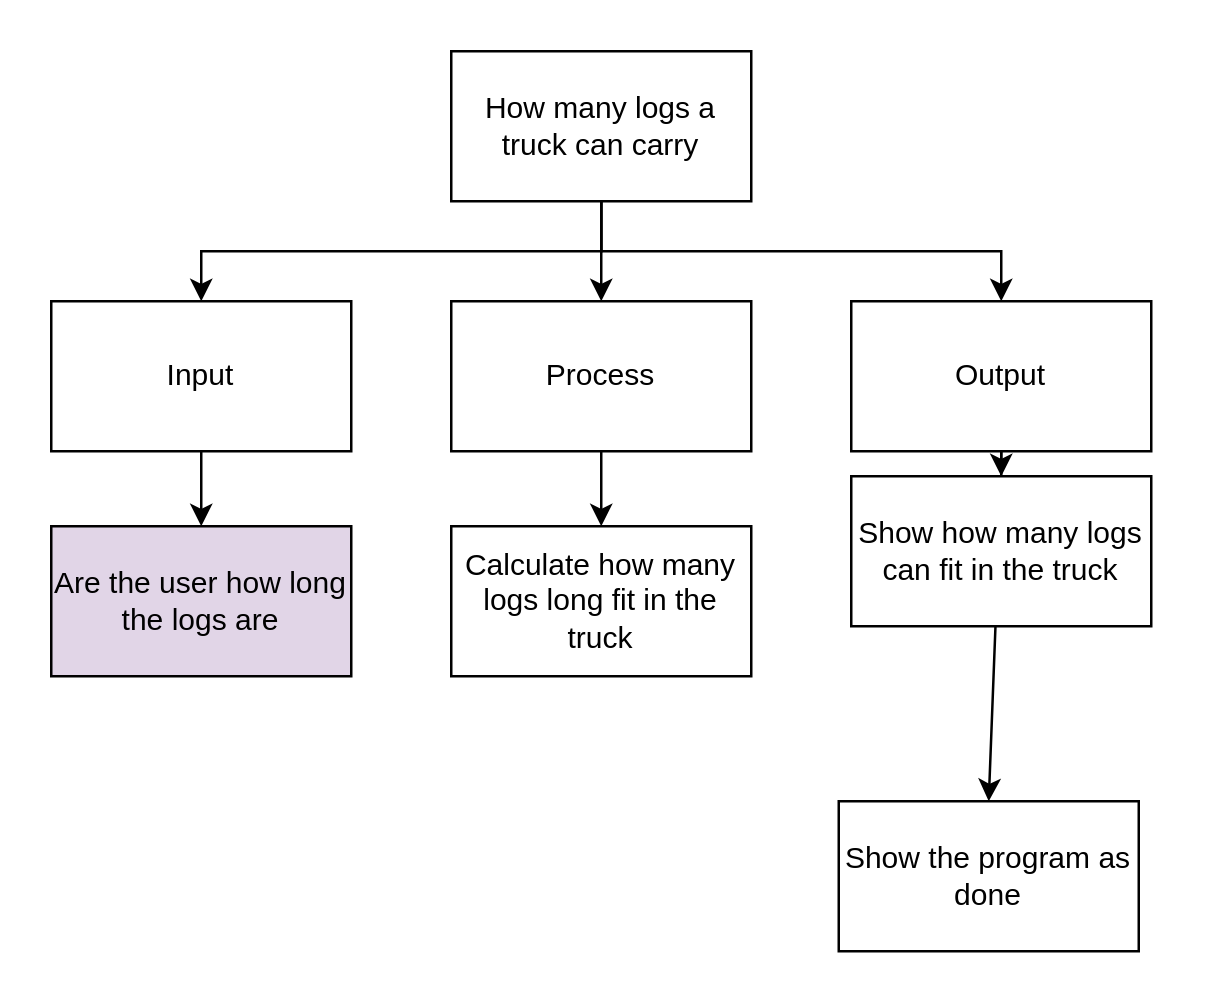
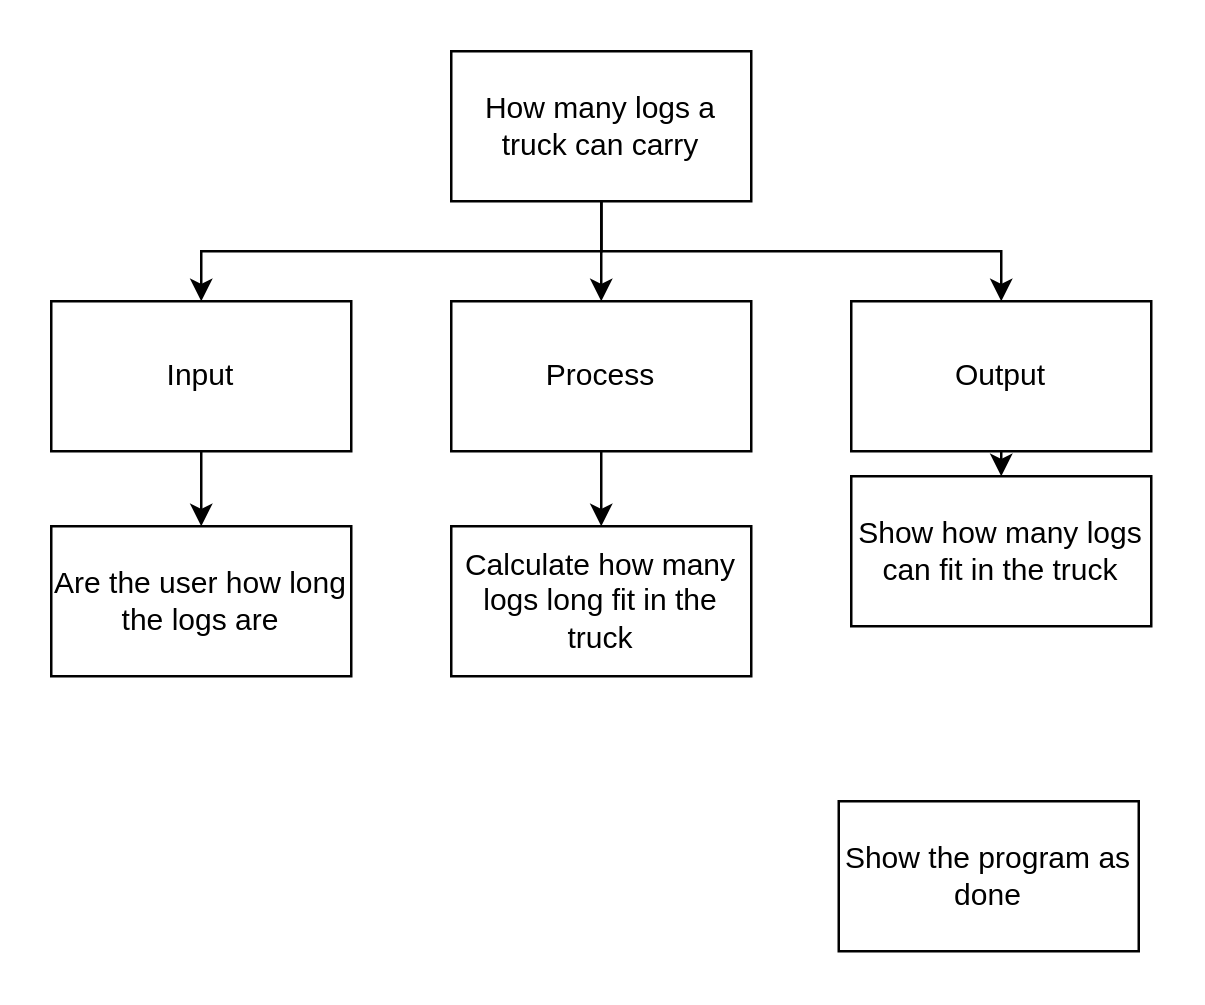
  <mxCell id="0" />
  <mxCell id="1" parent="0" />
  <mxCell id="2" style="edgeStyle=none;html=1;entryX=0.5;entryY=0;entryDx=0;entryDy=0;rounded=0;" edge="1" parent="1" source="5" target="7"><mxGeometry relative="1" as="geometry"><Array as="points"><mxPoint x="240" y="100" /><mxPoint x="80" y="100" /></Array></mxGeometry></mxCell>
  <mxCell id="3" style="edgeStyle=none;rounded=0;html=1;entryX=0.5;entryY=0;entryDx=0;entryDy=0;" edge="1" parent="1" source="5" target="9"><mxGeometry relative="1" as="geometry" /></mxCell>
  <mxCell id="4" style="edgeStyle=none;rounded=0;html=1;entryX=0.5;entryY=0;entryDx=0;entryDy=0;" edge="1" parent="1" source="5" target="12"><mxGeometry relative="1" as="geometry"><Array as="points"><mxPoint x="240" y="100" /><mxPoint x="400" y="100" /></Array></mxGeometry></mxCell>
  <mxCell id="5" value="How many logs a truck can carry" style="rounded=0;whiteSpace=wrap;html=1;" vertex="1" parent="1"><mxGeometry x="180" y="20" width="120" height="60" as="geometry" /></mxCell>
  <mxCell id="6" style="edgeStyle=none;rounded=0;html=1;entryX=0.5;entryY=0;entryDx=0;entryDy=0;" edge="1" parent="1" source="7" target="13"><mxGeometry relative="1" as="geometry" /></mxCell>
  <mxCell id="7" value="Input" style="rounded=0;whiteSpace=wrap;html=1;" vertex="1" parent="1"><mxGeometry x="20" y="120" width="120" height="60" as="geometry" /></mxCell>
  <mxCell id="8" style="edgeStyle=none;rounded=0;html=1;entryX=0.5;entryY=0;entryDx=0;entryDy=0;" edge="1" parent="1" source="9" target="14"><mxGeometry relative="1" as="geometry" /></mxCell>
  <mxCell id="9" value="Process" style="rounded=0;whiteSpace=wrap;html=1;" vertex="1" parent="1"><mxGeometry x="180" y="120" width="120" height="60" as="geometry" /></mxCell>
  <mxCell id="10" style="edgeStyle=none;rounded=0;html=1;entryX=0.5;entryY=0;entryDx=0;entryDy=0;" edge="1" parent="1" source="12" target="15"><mxGeometry relative="1" as="geometry" /></mxCell>
- <mxCell id="11" style="edgeStyle=none;rounded=0;html=1;entryX=0.5;entryY=0;entryDx=0;entryDy=0;" edge="1" parent="1" source="12" target="16"><mxGeometry relative="1" as="geometry"><Array as="points"><mxPoint x="400" y="190" /></Array></mxGeometry></mxCell>
  <mxCell id="12" value="Output" style="rounded=0;whiteSpace=wrap;html=1;" vertex="1" parent="1"><mxGeometry x="340" y="120" width="120" height="60" as="geometry" /></mxCell>
- <mxCell id="13" value="Are the user how long the logs are" style="rounded=0;whiteSpace=wrap;html=1;fillColor=#e1d5e7;" vertex="1" parent="1"><mxGeometry x="20" y="210" width="120" height="60" as="geometry" /></mxCell>
+ <mxCell id="13" value="Are the user how long the logs are" style="rounded=0;whiteSpace=wrap;html=1;" vertex="1" parent="1"><mxGeometry x="20" y="210" width="120" height="60" as="geometry" /></mxCell>
  <mxCell id="14" value="Calculate how many logs long fit in the truck" style="rounded=0;whiteSpace=wrap;html=1;" vertex="1" parent="1"><mxGeometry x="180" y="210" width="120" height="60" as="geometry" /></mxCell>
  <mxCell id="15" value="Show how many logs can fit in the truck" style="rounded=0;whiteSpace=wrap;html=1;" vertex="1" parent="1"><mxGeometry x="340" y="190" width="120" height="60" as="geometry" /></mxCell>
  <mxCell id="16" value="Show the program as done" style="rounded=0;whiteSpace=wrap;html=1;" vertex="1" parent="1"><mxGeometry x="335" y="320" width="120" height="60" as="geometry" /></mxCell>
